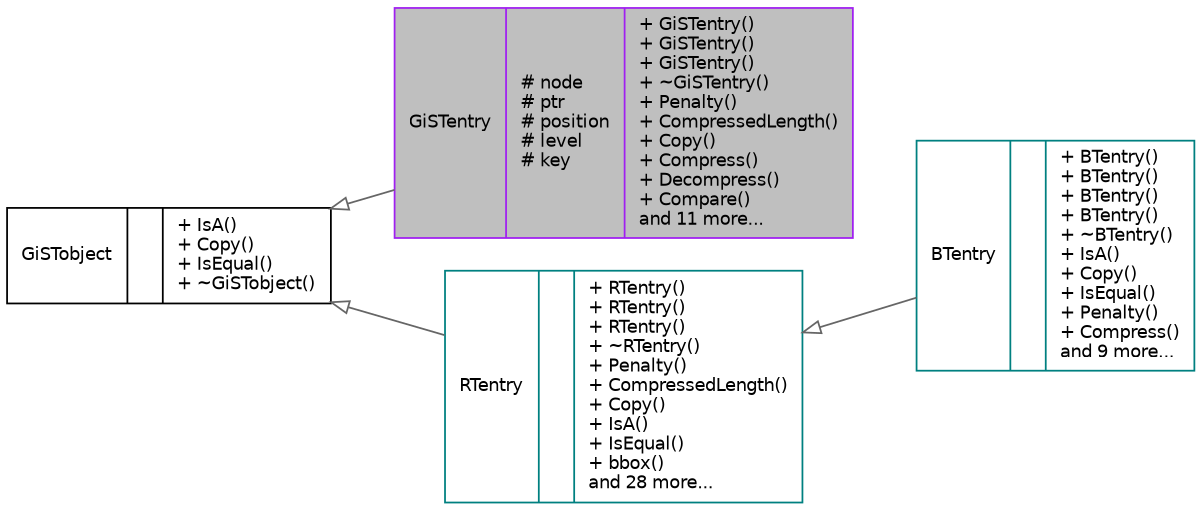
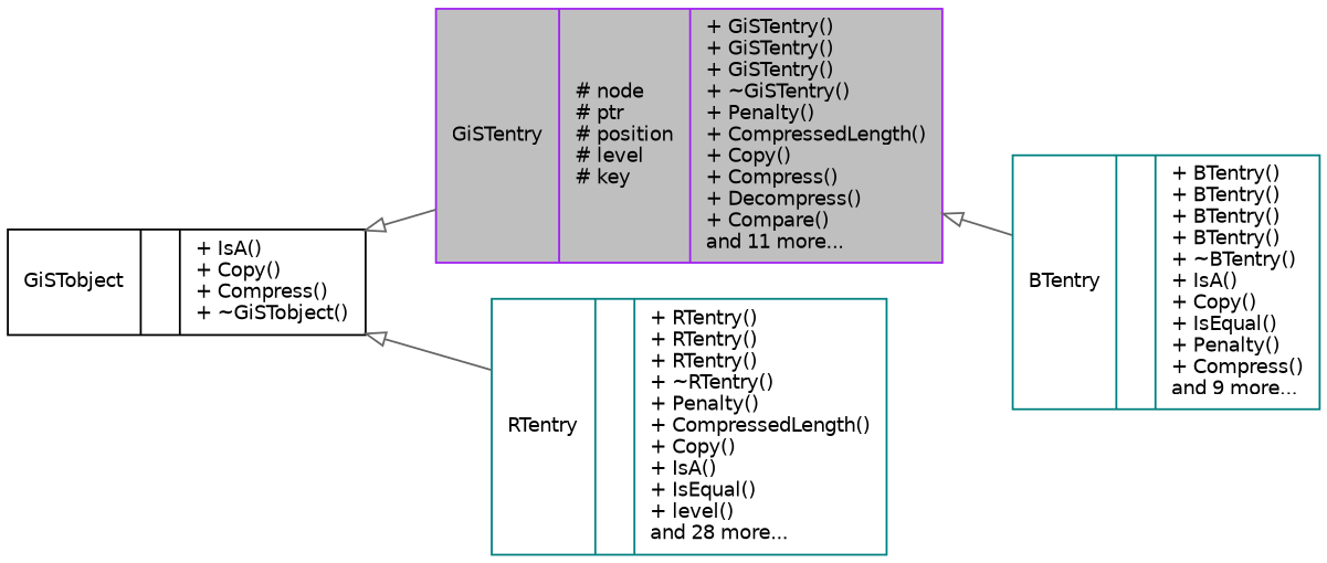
  digraph {
    rankdir=LR
    node [color=teal fillcolor=white fontname=Helvetica fontsize=10 shape=record style=filled]
    edge [arrowtail=onormal color=gray40 dir=back fontname=Helvetica fontsize=10 labelfontname=Helvetica labelfontsize=10 style=solid]
    n1 [color=purple fillcolor=grey75 fontcolor=black height=0.2 label="{GiSTentry\n|# node\l# ptr\l# position\l# level\l# key\l|+ GiSTentry()\l+ GiSTentry()\l+ GiSTentry()\l+ ~GiSTentry()\l+ Penalty()\l+ CompressedLength()\l+ Copy()\l+ Compress()\l+ Decompress()\l+ Compare()\land 11 more...\l}" width=0.4]
    n2 [height=0.2 label="{BTentry\n||+ BTentry()\l+ BTentry()\l+ BTentry()\l+ BTentry()\l+ ~BTentry()\l+ IsA()\l+ Copy()\l+ IsEqual()\l+ Penalty()\l+ Compress()\land 9 more...\l}" width=0.4]
-   n3 [height=0.2 label="{RTentry\n||+ RTentry()\l+ RTentry()\l+ RTentry()\l+ ~RTentry()\l+ Penalty()\l+ CompressedLength()\l+ Copy()\l+ IsA()\l+ IsEqual()\l+ bbox()\land 28 more...\l}" width=0.4]
-   n4 [color=black height=0.2 label="{GiSTobject\n||+ IsA()\l+ Copy()\l+ IsEqual()\l+ ~GiSTobject()\l}" width=0.4]
-   n3 -> n2
+   n3 [height=0.2 label="{RTentry\n||+ RTentry()\l+ RTentry()\l+ RTentry()\l+ ~RTentry()\l+ Penalty()\l+ CompressedLength()\l+ Copy()\l+ IsA()\l+ IsEqual()\l+ level()\land 28 more...\l}" width=0.4]
+   n4 [color=black height=0.2 label="{GiSTobject\n||+ IsA()\l+ Copy()\l+ Compress()\l+ ~GiSTobject()\l}" width=0.4]
+   n1 -> n2
    n4 -> n1
    n4 -> n3
  }
